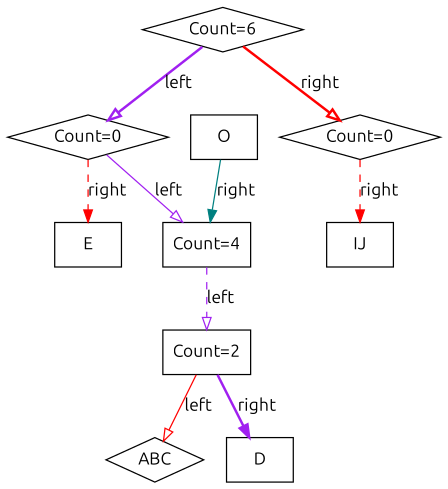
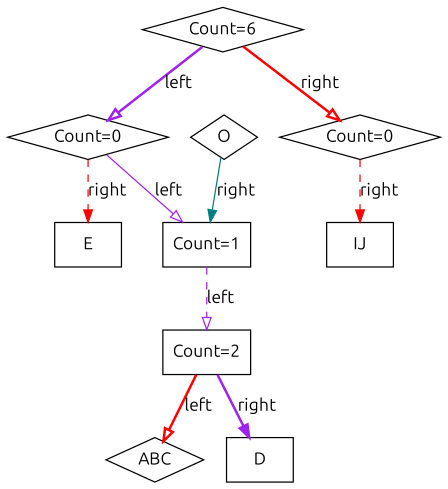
  digraph {
    fontname=Ubuntu
    node [fontname=Ubuntu shape=box]
    edge [arrowhead=onormal color=purple fontname=Ubuntu style=bold]
    n1 [label="Count=6" shape=diamond]
    n2 [label="Count=0" shape=diamond]
    n3 [label="Count=0" shape=diamond]
-   n4 [label="Count=4"]
+   n4 [label="Count=1"]
    n5 [label=E]
    n6 [label=IJ]
    n7 [label="Count=2"]
    n8 [label=ABC shape=diamond]
    n9 [label=D]
-   n10 [label=O]
+   n10 [label=O shape=diamond]
    n1 -> n2 [label=left]
    n1 -> n3 [color=red label=right]
    n2 -> n4 [label=left style=solid]
    n2 -> n5 [arrowhead=normal color=red label=right style=dashed]
    n3 -> n6 [arrowhead=normal color=red label=right style=dashed]
    n4 -> n7 [label=left style=dashed]
-   n7 -> n8 [color=red label=left style=solid]
+   n7 -> n8 [color=red label=left]
    n7 -> n9 [arrowhead=normal label=right]
    n10 -> n4 [arrowhead=normal color=teal label=right style=solid]
  }
